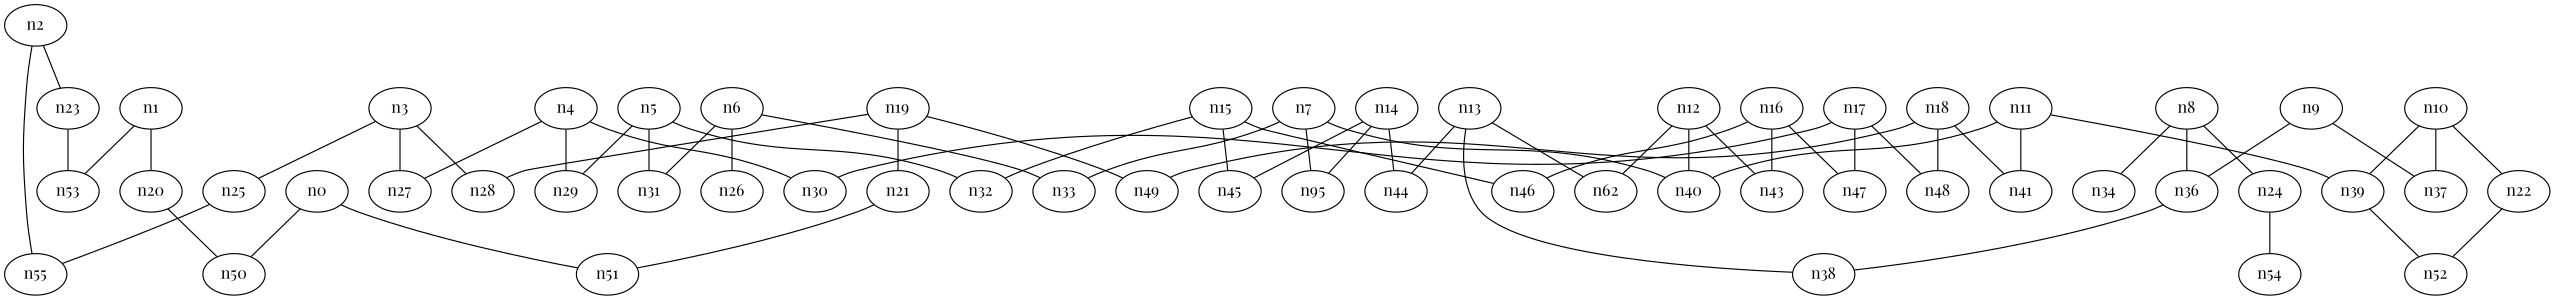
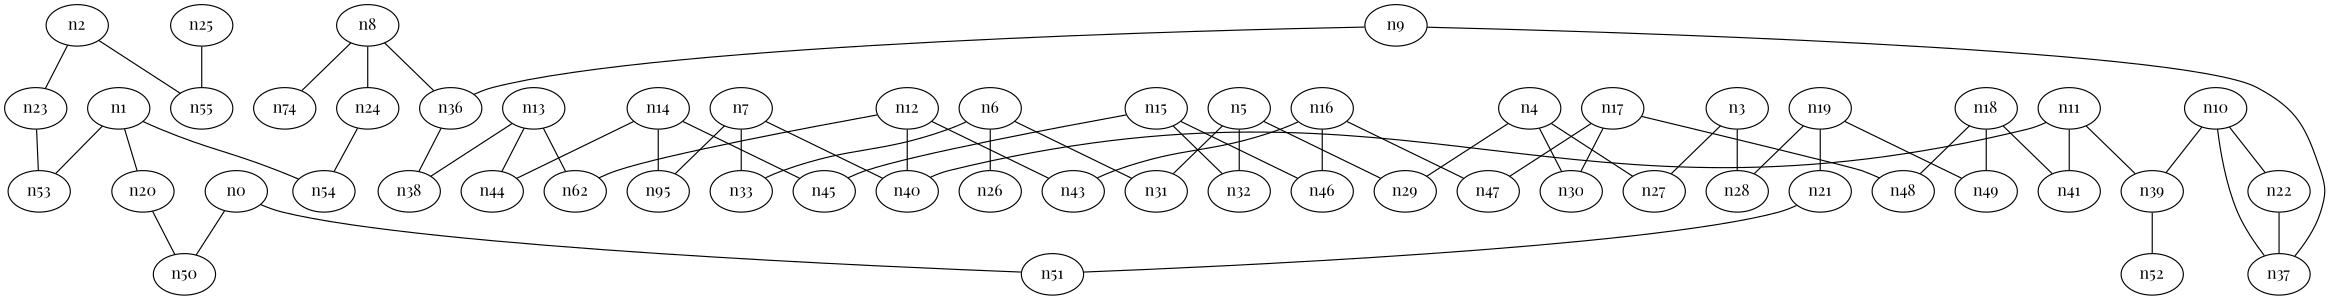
  strict graph {
    edge_default="{}"
    fontname="Playfair Display"
    node_default="{}"
    node [fontname="Playfair Display"]
    edge [fontname="Playfair Display"]
    n0 [dim3pos="-0.6140833617053517,0.017662319691416555,0.789043514224515"]
    n50 [dim3pos="0.5422371547471362,0.21094474914886774,-0.813314933355002"]
    n51 [dim3pos="0.36276362113192223,-0.06921973169915835,-0.9293068298074386"]
    n52 [dim3pos="-0.7824693008217717,0.20360879267329046,0.5884600690086056"]
    n1 [dim3pos="-0.1988294187490712,-0.34650800543162885,0.9167328206253449"]
    n20 [dim3pos="0.3894071157862106,0.340701530889819,-0.8557362707191968"]
    n53 [dim3pos="-0.04989661790633349,-0.08687395737804257,0.9949689658733017"]
    n54 [dim3pos="0.10908417520353186,0.5275727961313182,-0.8424770545850775"]
    n2 [dim3pos="-0.2235037465146912,-0.45402234792437,-0.8625020480434461"]
    n23 [dim3pos="0.1004525800863678,0.18347504336053375,0.9778784114693616"]
    n55 [dim3pos="-0.44541864952730764,-0.4173704583206152,-0.7920884591852788"]
    n26 [dim3pos="0.03644745977116108,0.5670563950526583,0.8228721817549267"]
    n3 [dim3pos="-0.6919700423901183,0.07139175313280283,-0.7183875541928902"]
    n25 [dim3pos="-0.6289248948909542,-0.22157295632319252,-0.7452240613483994"]
    n27 [dim3pos="-0.8193481874460173,0.30082884015131967,-0.48802720893628243"]
    n28 [dim3pos="0.4366903130388493,-0.1431382628219772,0.8881514556731518"]
    n4 [dim3pos="0.46422332741605116,-0.8318550756773319,0.30416087084408205"]
    n29 [dim3pos="0.9949576498986579,-0.05072784275229646,-0.08652144750198182"]
    n30 [dim3pos="0.11505940026926233,-0.8200810431418686,0.5605608058801671"]
    n5 [dim3pos="-0.8141058886198596,0.43506731942340854,0.38464013010110976"]
    n31 [dim3pos="0.4364213022705028,-0.6782657214122474,-0.5911785331705153"]
    n32 [dim3pos="-0.7958543017372895,0.03157723730958923,0.6046642113521727"]
    n6 [dim3pos="-0.20361929875672696,0.5511600568847975,0.809173512213892"]
    n33 [dim3pos="0.17603666834800566,-0.29315806187649157,-0.9397177460034227"]
    n7 [dim3pos="-0.028561543811509094,0.03166270394972832,0.9990904420490144"]
    n35 [dim3pos="-0.05421005700824529,0.030450327330486006,0.9980651518235817" label=n95]
    n40 [dim3pos="-0.1312543452733069,-0.33465576383505213,-0.9331547656090352"]
-   n34 [dim3pos="0.17330006190528008,-0.2374740083461927,0.9558102237911135"]
+   n34 [dim3pos="0.17330006190528008,-0.2374740083461927,0.9558102237911135" label=n74]
    n8 [dim3pos="-0.31075096307020955,0.49380466172226206,-0.8121519531542725"]
    n24 [dim3pos="0.09447614272973565,-0.5938273551915012,0.7990264893488684"]
    n36 [dim3pos="0.5942422638155652,-0.5142132863766301,0.618434174354149"]
    n38 [dim3pos="-0.6902866970999825,-0.0652926492142362,-0.7205838922466861"]
    n9 [dim3pos="-0.8596535978391459,0.1331050451020769,-0.4932329456662298"]
    n37 [dim3pos="-0.8281833469087553,-0.4793957702098655,-0.29033091362771224"]
    n10 [dim3pos="0.011739205952545535,0.9231264782584538,0.3843171817415245"]
    n22 [dim3pos="0.6834674198282386,-0.6110204176436651,-0.39940748022025263"]
    n39 [dim3pos="-0.0010150245334140584,0.7286431805173299,0.6848927545322598"]
    n11 [dim3pos="0.016627893498646292,0.4651054913038525,0.8850990877392202"]
    n41 [dim3pos="-0.04345603327652836,0.20494337626427694,0.9778086651780441"]
    n12 [dim3pos="-0.1420135208956888,-0.17560384060543255,-0.9741639754412147"]
    n42 [dim3pos="-0.30304251773183755,-0.19310946595718895,-0.9332062829859635" label=n62]
    n43 [dim3pos="0.06121545022013131,0.07427569695092286,-0.9953571165651056"]
    n13 [dim3pos="-0.4222843352478051,-0.10190292202083627,-0.9007173445026662"]
    n44 [dim3pos="0.18841925687535144,0.00036268845988576245,0.9820886172314703"]
    n14 [dim3pos="0.0671313988055208,-0.012846021776585998,-0.9976614430852431"]
    n45 [dim3pos="-0.3548886146787092,0.010324327961987375,0.9348515814949238"]
    n15 [dim3pos="0.5895287380768484,0.09604674899358442,-0.8020167635338317"]
    n46 [dim3pos="-0.4522355330166449,-0.2733169976409146,0.8489881279957379"]
    n16 [dim3pos="-0.25610003499472567,-0.3074307475104955,0.9164600960002778"]
    n47 [dim3pos="-0.19052798669186172,-0.4977269848756136,0.846148293630482"]
    n17 [dim3pos="0.00267116463544149,-0.6009481721456572,0.799283528714488"]
    n48 [dim3pos="0.07631640525024383,-0.3509876375428792,0.9332649594738618"]
    n18 [dim3pos="-0.031231733812774908,0.07741116138648596,-0.9965099552417143"]
    n49 [dim3pos="-0.0738175349798418,0.08476615817521779,-0.9936627546394772"]
    n19 [dim3pos="0.15689786206095163,-0.08749105505099149,0.9837318619251727"]
    n21 [dim3pos="-0.08170828925153703,0.028952885561120866,0.9962356578065612"]
    n0 -- n50
    n0 -- n51
    n1 -- n20
    n1 -- n53
+   n1 -- n54
    n20 -- n50
    n2 -- n23
    n2 -- n55
    n23 -- n53
-   n3 -- n25
    n3 -- n27
    n3 -- n28
    n25 -- n55
    n4 -- n27
    n4 -- n29
    n4 -- n30
    n5 -- n29
    n5 -- n31
    n5 -- n32
    n6 -- n26
    n6 -- n31
    n6 -- n33
    n7 -- n33
    n7 -- n35
    n7 -- n40
    n8 -- n34
    n8 -- n24
    n8 -- n36
    n24 -- n54
    n36 -- n38
    n9 -- n36
    n9 -- n37
    n10 -- n37
    n10 -- n22
    n10 -- n39
-   n22 -- n52
+   n22 -- n37
    n39 -- n52
    n11 -- n40
    n11 -- n39
    n11 -- n41
    n12 -- n40
    n12 -- n42
    n12 -- n43
    n13 -- n38
    n13 -- n42
    n13 -- n44
    n14 -- n35
    n14 -- n44
    n14 -- n45
    n15 -- n32
    n15 -- n45
    n15 -- n46
    n16 -- n43
    n16 -- n46
    n16 -- n47
    n17 -- n30
    n17 -- n47
    n17 -- n48
    n18 -- n41
    n18 -- n48
    n18 -- n49
    n19 -- n28
    n19 -- n49
    n19 -- n21
    n21 -- n51
  }
